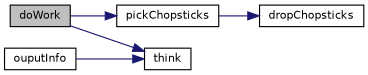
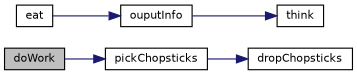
  digraph {
    fontname="DejaVu Sans"
    rankdir=LR
    node [color=black fillcolor=white fontname="DejaVu Sans" fontsize=10 shape=record style=filled]
    edge [color=midnightblue fontname="DejaVu Sans" fontsize=10 labelfontname=FreeSans labelfontsize=10 style=solid]
    n1 [fillcolor=grey75 fontcolor=black height=0.2 label=doWork width=0.4]
    n2 [height=0.2 label=pickChopsticks width=0.4]
    n3 [height=0.2 label=think width=0.4]
    n4 [height=0.2 label=dropChopsticks width=0.4]
+   n5 [height=0.2 label=eat width=0.4]
    n6 [height=0.2 label=ouputInfo width=0.4]
    n1 -> n2
-   n1 -> n3
    n2 -> n4
+   n5 -> n6
    n6 -> n3
  }
